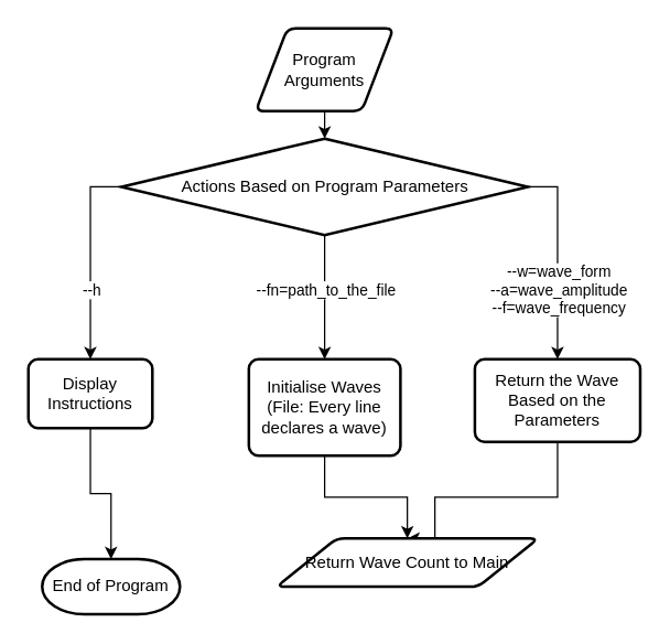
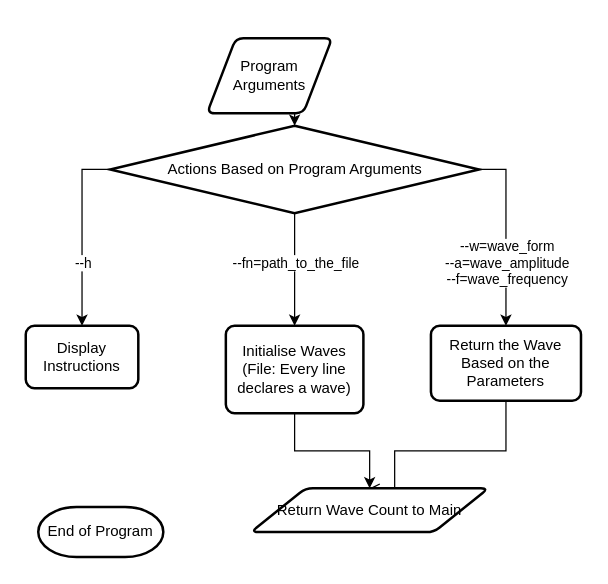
  <mxCell id="0" />
  <mxCell id="1" parent="0" />
  <mxCell id="2" style="edgeStyle=orthogonalEdgeStyle;rounded=0;orthogonalLoop=1;jettySize=auto;html=1;exitX=0.5;exitY=1;exitDx=0;exitDy=0;entryX=0.5;entryY=0;entryDx=0;entryDy=0;entryPerimeter=0;" edge="1" parent="1" source="3" target="16"><mxGeometry relative="1" as="geometry" /></mxCell>
- <mxCell id="3" value="Program Arguments" style="shape=parallelogram;html=1;strokeWidth=2;perimeter=parallelogramPerimeter;whiteSpace=wrap;rounded=1;arcSize=12;size=0.23;" vertex="1" parent="1"><mxGeometry x="185" y="20" width="100" height="60" as="geometry" /></mxCell>
- <mxCell id="4" style="edgeStyle=orthogonalEdgeStyle;rounded=0;orthogonalLoop=1;jettySize=auto;html=1;exitX=0.5;exitY=1;exitDx=0;exitDy=0;entryX=0.5;entryY=0;entryDx=0;entryDy=0;entryPerimeter=0;" edge="1" parent="1" source="5" target="17"><mxGeometry relative="1" as="geometry" /></mxCell>
+ <mxCell id="3" value="Program Arguments" style="shape=parallelogram;html=1;strokeWidth=2;perimeter=parallelogramPerimeter;whiteSpace=wrap;rounded=1;arcSize=12;size=0.23;" vertex="1" parent="1"><mxGeometry x="165" y="30" width="100" height="60" as="geometry" /></mxCell>
  <mxCell id="5" value="Display Instructions" style="rounded=1;whiteSpace=wrap;html=1;absoluteArcSize=1;arcSize=14;strokeWidth=2;" vertex="1" parent="1"><mxGeometry x="20" y="260" width="90" height="50" as="geometry" /></mxCell>
  <mxCell id="6" style="edgeStyle=orthogonalEdgeStyle;rounded=0;orthogonalLoop=1;jettySize=auto;html=1;exitX=0.5;exitY=1;exitDx=0;exitDy=0;entryX=0.5;entryY=0;entryDx=0;entryDy=0;" edge="1" parent="1" source="7" target="18"><mxGeometry relative="1" as="geometry" /></mxCell>
  <mxCell id="7" value="Initialise Waves (File: Every line declares a wave)" style="rounded=1;whiteSpace=wrap;html=1;absoluteArcSize=1;arcSize=14;strokeWidth=2;" vertex="1" parent="1"><mxGeometry x="180" y="260" width="110" height="70" as="geometry" /></mxCell>
- <mxCell id="8" style="edgeStyle=orthogonalEdgeStyle;rounded=0;orthogonalLoop=1;jettySize=auto;html=1;exitX=0.5;exitY=1;exitDx=0;exitDy=0;entryX=0.5;entryY=0;entryDx=0;entryDy=0;" edge="1" parent="1" source="9" target="18"><mxGeometry relative="1" as="geometry"><Array as="points"><mxPoint x="404" y="360" /><mxPoint x="315" y="360" /></Array></mxGeometry></mxCell>
+ <mxCell id="8" style="edgeStyle=orthogonalEdgeStyle;rounded=0;orthogonalLoop=1;jettySize=auto;html=1;exitX=0.5;exitY=1;exitDx=0;exitDy=0;entryX=0.5;entryY=0;entryDx=0;entryDy=0;endArrow=open;" edge="1" parent="1" source="9" target="18"><mxGeometry relative="1" as="geometry"><Array as="points"><mxPoint x="404" y="360" /><mxPoint x="315" y="360" /></Array></mxGeometry></mxCell>
  <mxCell id="9" value="Return the Wave Based on the Parameters" style="rounded=1;whiteSpace=wrap;html=1;absoluteArcSize=1;arcSize=14;strokeWidth=2;" vertex="1" parent="1"><mxGeometry x="344" y="260" width="120" height="60" as="geometry" /></mxCell>
  <mxCell id="10" style="edgeStyle=orthogonalEdgeStyle;rounded=0;orthogonalLoop=1;jettySize=auto;html=1;exitX=0;exitY=0.5;exitDx=0;exitDy=0;exitPerimeter=0;entryX=0.5;entryY=0;entryDx=0;entryDy=0;" edge="1" parent="1" source="16" target="5"><mxGeometry relative="1" as="geometry" /></mxCell>
  <mxCell id="11" value="--h" style="edgeLabel;html=1;align=center;verticalAlign=middle;resizable=0;points=[];" vertex="1" connectable="0" parent="10"><mxGeometry x="0.01" y="-3" relative="1" as="geometry"><mxPoint x="3" y="23" as="offset" /></mxGeometry></mxCell>
  <mxCell id="12" style="edgeStyle=orthogonalEdgeStyle;rounded=0;orthogonalLoop=1;jettySize=auto;html=1;exitX=0.5;exitY=1;exitDx=0;exitDy=0;exitPerimeter=0;entryX=0.5;entryY=0;entryDx=0;entryDy=0;" edge="1" parent="1" source="16" target="7"><mxGeometry relative="1" as="geometry" /></mxCell>
  <mxCell id="13" value="--fn=path_to_the_file" style="edgeLabel;html=1;align=center;verticalAlign=middle;resizable=0;points=[];" vertex="1" connectable="0" parent="12"><mxGeometry x="-0.178" relative="1" as="geometry"><mxPoint y="2" as="offset" /></mxGeometry></mxCell>
  <mxCell id="14" style="edgeStyle=orthogonalEdgeStyle;rounded=0;orthogonalLoop=1;jettySize=auto;html=1;exitX=1;exitY=0.5;exitDx=0;exitDy=0;exitPerimeter=0;entryX=0.5;entryY=0;entryDx=0;entryDy=0;" edge="1" parent="1" source="16" target="9"><mxGeometry relative="1" as="geometry" /></mxCell>
  <mxCell id="15" value="--w=wave_form&lt;br&gt;--a=wave_amplitude&lt;br&gt;--f=wave_frequency" style="edgeLabel;html=1;align=center;verticalAlign=middle;resizable=0;points=[];" vertex="1" connectable="0" parent="14"><mxGeometry x="0.154" y="-1" relative="1" as="geometry"><mxPoint x="1" y="11" as="offset" /></mxGeometry></mxCell>
- <mxCell id="16" value="Actions Based on Program Parameters" style="strokeWidth=2;html=1;shape=mxgraph.flowchart.decision;whiteSpace=wrap;" vertex="1" parent="1"><mxGeometry x="87.5" y="100" width="295" height="70" as="geometry" /></mxCell>
+ <mxCell id="16" value="Actions Based on Program Arguments" style="strokeWidth=2;html=1;shape=mxgraph.flowchart.decision;whiteSpace=wrap;" vertex="1" parent="1"><mxGeometry x="87.5" y="100" width="295" height="70" as="geometry" /></mxCell>
  <mxCell id="17" value="End of Program" style="strokeWidth=2;html=1;shape=mxgraph.flowchart.terminator;whiteSpace=wrap;" vertex="1" parent="1"><mxGeometry x="30" y="405" width="100" height="40" as="geometry" /></mxCell>
  <mxCell id="18" value="Return Wave Count to Main" style="shape=parallelogram;html=1;strokeWidth=2;perimeter=parallelogramPerimeter;whiteSpace=wrap;rounded=1;arcSize=12;size=0.23;" vertex="1" parent="1"><mxGeometry x="200" y="390" width="190" height="35" as="geometry" /></mxCell>
